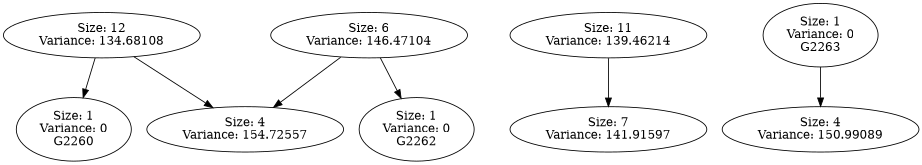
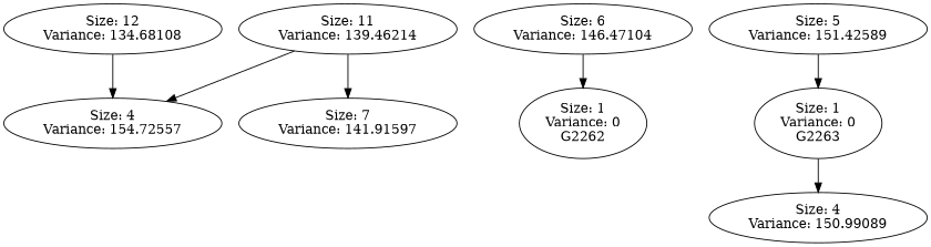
  digraph {
    L=4
    "Size: 12\nVariance: 134.68108"
-   "Size: 1\nVariance: 0\nG2260"
    "Size: 4\nVariance: 154.72557"
    "Size: 11\nVariance: 139.46214"
    "Size: 7\nVariance: 141.91597"
    "Size: 6\nVariance: 146.47104"
    "Size: 1\nVariance: 0\nG2262"
+   "Size: 5\nVariance: 151.42589"
    "Size: 1\nVariance: 0\nG2263"
    "Size: 4\nVariance: 150.99089"
-   "Size: 12\nVariance: 134.68108" -> "Size: 1\nVariance: 0\nG2260"
    "Size: 12\nVariance: 134.68108" -> "Size: 4\nVariance: 154.72557"
-   "Size: 6\nVariance: 146.47104" -> "Size: 4\nVariance: 154.72557"
+   "Size: 11\nVariance: 139.46214" -> "Size: 4\nVariance: 154.72557"
    "Size: 11\nVariance: 139.46214" -> "Size: 7\nVariance: 141.91597"
    "Size: 6\nVariance: 146.47104" -> "Size: 1\nVariance: 0\nG2262"
+   "Size: 5\nVariance: 151.42589" -> "Size: 1\nVariance: 0\nG2263"
    "Size: 1\nVariance: 0\nG2263" -> "Size: 4\nVariance: 150.99089"
  }
